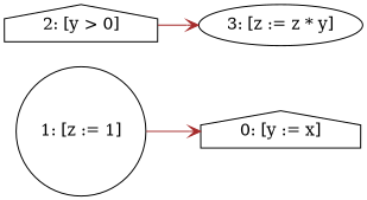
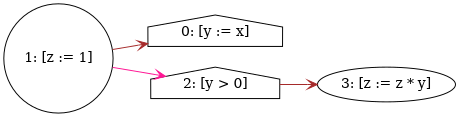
  digraph {
    rankdir=LR
    node [shape=house]
    edge [arrowhead=vee color=brown]
    n1 [label="0: [y := x]"]
    n2 [label="1: [z := 1]" shape=circle]
    n3 [label="2: [y > 0]"]
    n4 [label="3: [z := z * y]" shape=ellipse]
    n2 -> n1
+   n2 -> n3 [color=deeppink]
    n3 -> n4
  }
